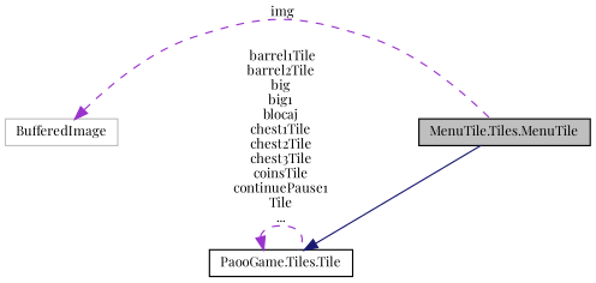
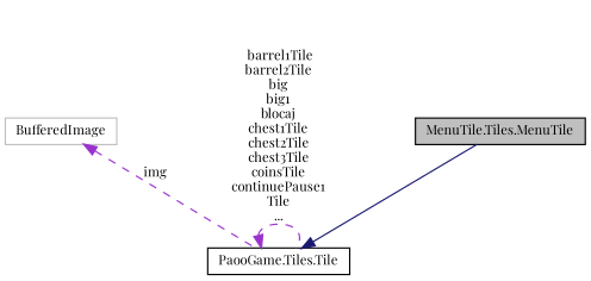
  digraph {
    fontname="Playfair Display"
    rankdir=LR
    node [color=black fillcolor=white fontname="Playfair Display" fontsize=10 shape=record style=filled]
    edge [color=darkorchid3 dir=back fontname="Playfair Display" fontsize=10 labelfontname=Helvetica labelfontsize=10 style=dashed]
    n1 [fillcolor=grey75 fontcolor=black height=0.2 label="MenuTile.Tiles.MenuTile" width=0.4]
    n2 [height=0.2 label="PaooGame.Tiles.Tile" width=0.4]
    n3 [color=grey75 height=0.2 label=BufferedImage width=0.4]
    n2 -> n1 [color=midnightblue style=solid]
    n2 -> n2 [label=" barrel1Tile\nbarrel2Tile\nbig\nbig1\nblocaj\nchest1Tile\nchest2Tile\nchest3Tile\ncoinsTile\ncontinuePause1\lTile\n..."]
-   n3 -> n1 [label=" img"]
+   n3 -> n2 [label=" img"]
  }
